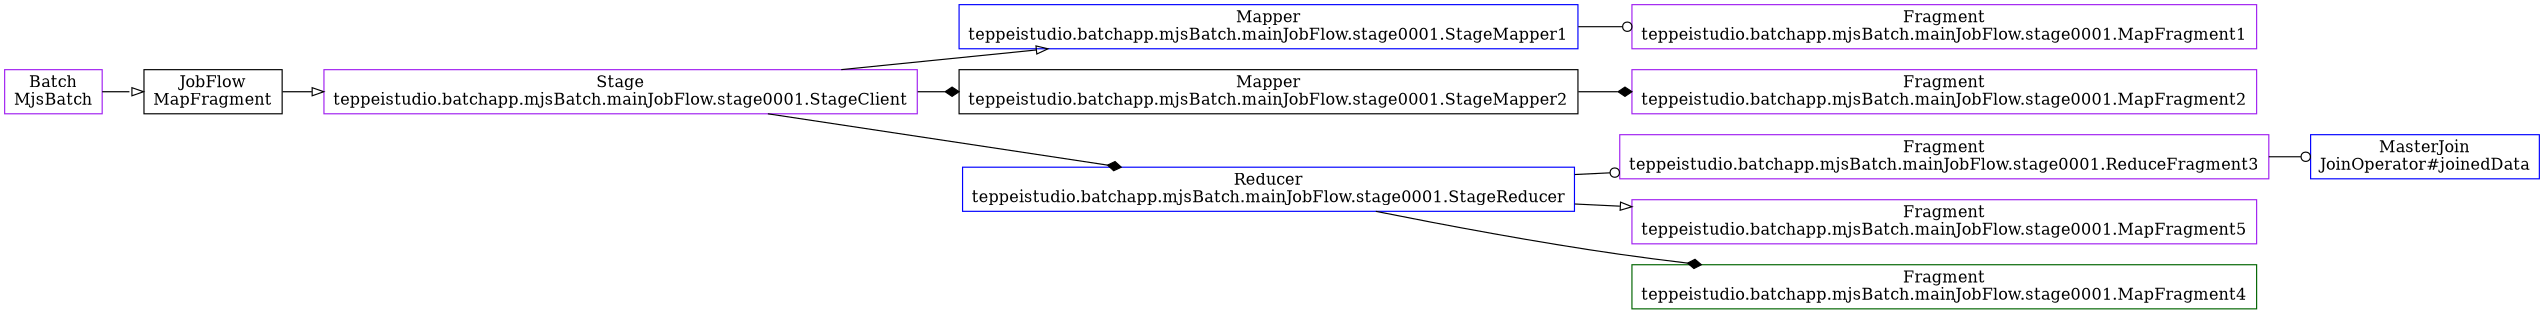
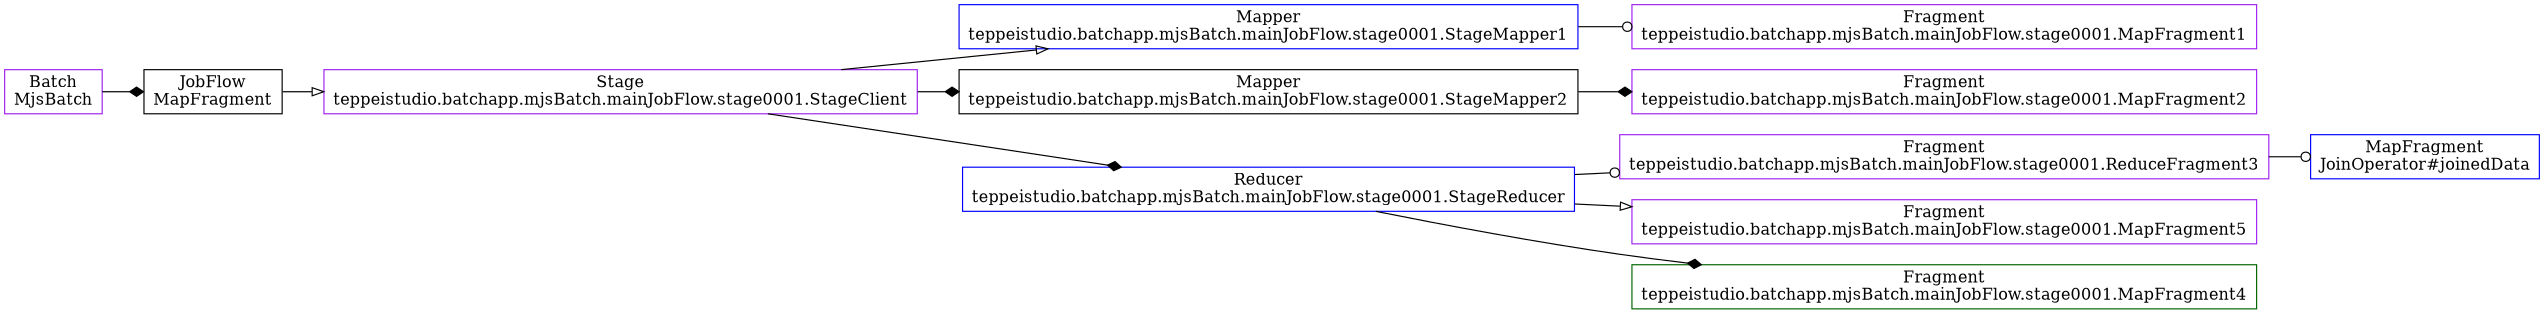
  digraph {
    rankdir=LR
    node [color=purple shape=box]
    edge [arrowhead=diamond]
    n1 [label="Batch\nMjsBatch"]
    n2 [color=black label="JobFlow\nMapFragment"]
    n3 [label="Stage\nteppeistudio.batchapp.mjsBatch.mainJobFlow.stage0001.StageClient"]
    n4 [color=blue label="Mapper\nteppeistudio.batchapp.mjsBatch.mainJobFlow.stage0001.StageMapper1"]
    n5 [color=black label="Mapper\nteppeistudio.batchapp.mjsBatch.mainJobFlow.stage0001.StageMapper2"]
    n6 [color=blue label="Reducer\nteppeistudio.batchapp.mjsBatch.mainJobFlow.stage0001.StageReducer"]
    n7 [label="Fragment\nteppeistudio.batchapp.mjsBatch.mainJobFlow.stage0001.MapFragment1"]
    n8 [label="Fragment\nteppeistudio.batchapp.mjsBatch.mainJobFlow.stage0001.MapFragment2"]
    n9 [label="Fragment\nteppeistudio.batchapp.mjsBatch.mainJobFlow.stage0001.ReduceFragment3"]
    n10 [label="Fragment\nteppeistudio.batchapp.mjsBatch.mainJobFlow.stage0001.MapFragment5"]
    n11 [color=darkgreen label="Fragment\nteppeistudio.batchapp.mjsBatch.mainJobFlow.stage0001.MapFragment4"]
-   n12 [color=blue label="MasterJoin\nJoinOperator#joinedData"]
-   n1 -> n2 [arrowhead=onormal]
+   n12 [color=blue label="MapFragment\nJoinOperator#joinedData"]
+   n1 -> n2
    n2 -> n3 [arrowhead=onormal]
    n3 -> n4 [arrowhead=onormal]
    n3 -> n5
    n3 -> n6
    n4 -> n7 [arrowhead=odot]
    n5 -> n8
    n6 -> n9 [arrowhead=odot]
    n6 -> n10 [arrowhead=onormal]
    n6 -> n11
    n9 -> n12 [arrowhead=odot]
  }
